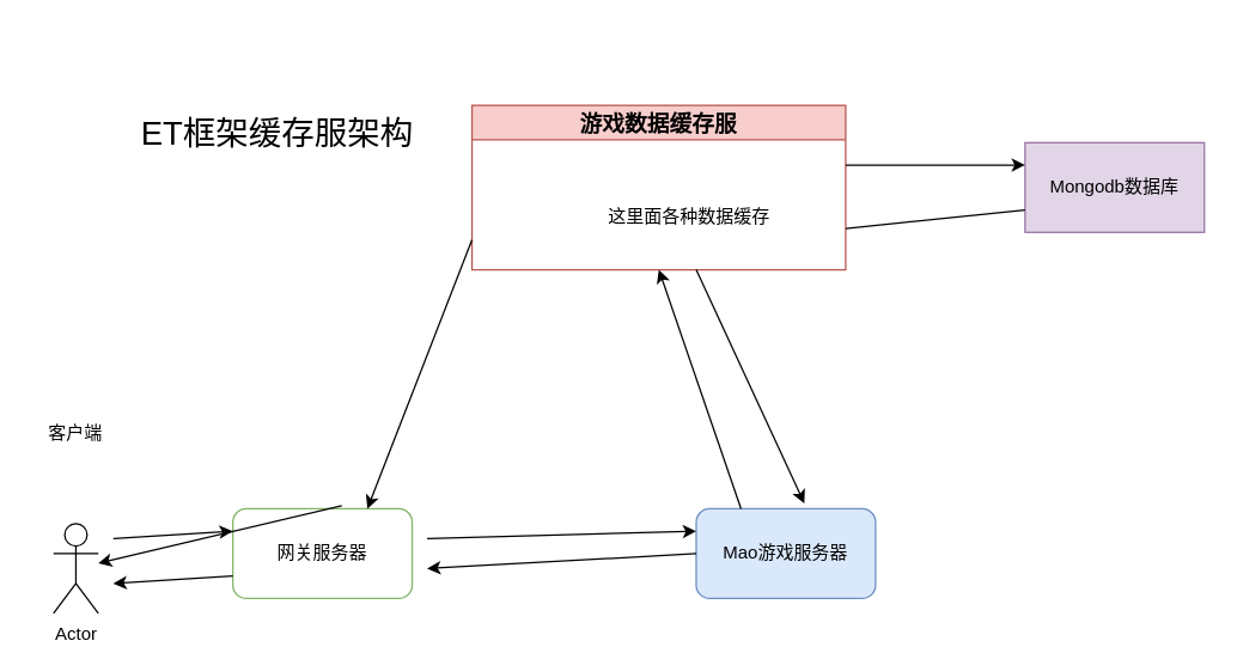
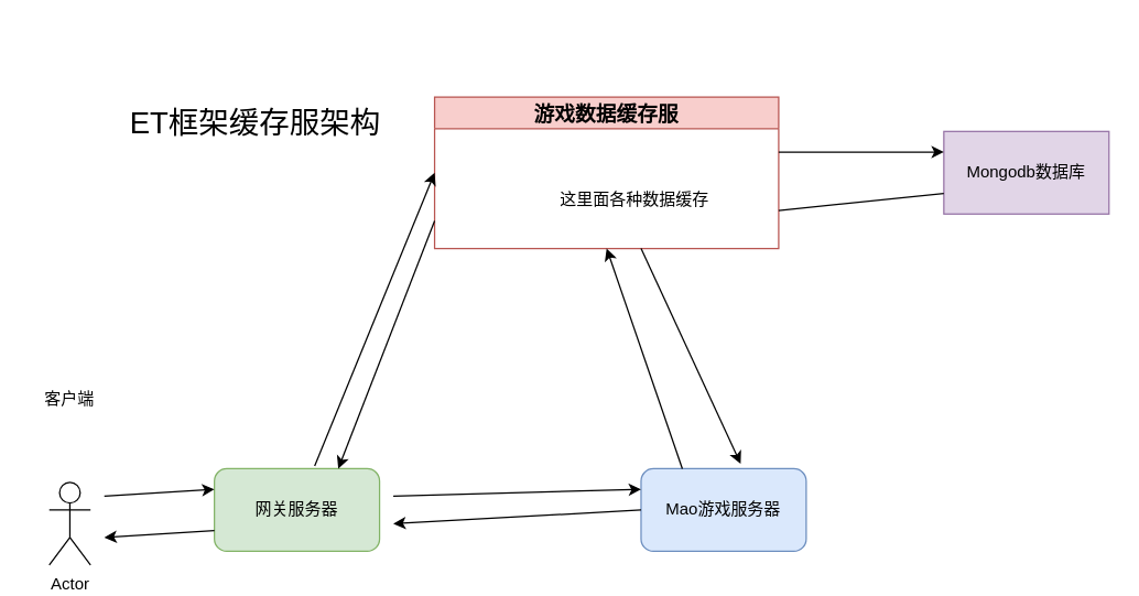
  <mxCell id="0" />
  <mxCell id="1" parent="0" />
  <mxCell id="2" value="ET框架缓存服架构" style="text;html=1;strokeColor=none;fillColor=none;align=center;verticalAlign=middle;whiteSpace=wrap;rounded=0;fontSize=22;" vertex="1" parent="1"><mxGeometry x="55" y="20" width="260" height="140" as="geometry" /></mxCell>
  <mxCell id="3" value="游戏数据缓存服" style="swimlane;fontSize=15;fillColor=#f8cecc;strokeColor=#b85450;" vertex="1" parent="1"><mxGeometry x="315" y="70" width="250" height="110" as="geometry" /></mxCell>
  <mxCell id="4" value="这里面各种数据缓存" style="text;html=1;align=center;verticalAlign=middle;resizable=0;points=[];autosize=1;strokeColor=none;fillColor=none;" vertex="1" parent="3"><mxGeometry x="80" y="60" width="130" height="30" as="geometry" /></mxCell>
- <mxCell id="5" value="网关服务器" style="rounded=1;whiteSpace=wrap;html=1;fillColor=#ffffff;strokeColor=#82b366;" vertex="1" parent="1"><mxGeometry x="155" y="340" width="120" height="60" as="geometry" /></mxCell>
+ <mxCell id="5" value="网关服务器" style="rounded=1;whiteSpace=wrap;html=1;fillColor=#d5e8d4;strokeColor=#82b366;" vertex="1" parent="1"><mxGeometry x="155" y="340" width="120" height="60" as="geometry" /></mxCell>
  <mxCell id="6" value="Actor" style="shape=umlActor;verticalLabelPosition=bottom;verticalAlign=top;html=1;outlineConnect=0;" vertex="1" parent="1"><mxGeometry x="35" y="350" width="30" height="60" as="geometry" /></mxCell>
  <mxCell id="7" value="客户端" style="text;html=1;strokeColor=none;fillColor=none;align=center;verticalAlign=middle;whiteSpace=wrap;rounded=0;" vertex="1" parent="1"><mxGeometry x="20" y="275" width="60" height="30" as="geometry" /></mxCell>
  <mxCell id="8" value="" style="endArrow=classic;html=1;rounded=0;entryX=0;entryY=0.25;entryDx=0;entryDy=0;" edge="1" parent="1" target="5"><mxGeometry width="50" height="50" relative="1" as="geometry"><mxPoint x="75" y="360" as="sourcePoint" /><mxPoint x="445" y="150" as="targetPoint" /></mxGeometry></mxCell>
  <mxCell id="9" value="" style="endArrow=classic;html=1;rounded=0;exitX=0;exitY=0.75;exitDx=0;exitDy=0;" edge="1" parent="1" source="5"><mxGeometry width="50" height="50" relative="1" as="geometry"><mxPoint x="395" y="200" as="sourcePoint" /><mxPoint x="75" y="390" as="targetPoint" /></mxGeometry></mxCell>
  <mxCell id="10" value="Mao游戏服务器" style="rounded=1;whiteSpace=wrap;html=1;fillColor=#dae8fc;strokeColor=#6c8ebf;" vertex="1" parent="1"><mxGeometry x="465" y="340" width="120" height="60" as="geometry" /></mxCell>
  <mxCell id="11" value="" style="endArrow=classic;html=1;rounded=0;entryX=0;entryY=0.25;entryDx=0;entryDy=0;" edge="1" parent="1" target="10"><mxGeometry width="50" height="50" relative="1" as="geometry"><mxPoint x="285" y="360" as="sourcePoint" /><mxPoint x="445" y="150" as="targetPoint" /></mxGeometry></mxCell>
  <mxCell id="12" value="" style="endArrow=classic;html=1;rounded=0;exitX=0;exitY=0.5;exitDx=0;exitDy=0;" edge="1" parent="1" source="10"><mxGeometry width="50" height="50" relative="1" as="geometry"><mxPoint x="395" y="200" as="sourcePoint" /><mxPoint x="285" y="380" as="targetPoint" /></mxGeometry></mxCell>
  <mxCell id="13" value="" style="endArrow=classic;html=1;rounded=0;entryX=0.5;entryY=1;entryDx=0;entryDy=0;" edge="1" parent="1" target="3"><mxGeometry width="50" height="50" relative="1" as="geometry"><mxPoint x="495" y="340" as="sourcePoint" /><mxPoint x="445" y="150" as="targetPoint" /></mxGeometry></mxCell>
  <mxCell id="14" value="" style="endArrow=classic;html=1;rounded=0;entryX=0.603;entryY=-0.06;entryDx=0;entryDy=0;entryPerimeter=0;" edge="1" parent="1" target="10"><mxGeometry width="50" height="50" relative="1" as="geometry"><mxPoint x="465" y="180" as="sourcePoint" /><mxPoint x="445" y="150" as="targetPoint" /></mxGeometry></mxCell>
  <mxCell id="15" value="Mongodb数据库" style="rounded=0;whiteSpace=wrap;html=1;fillColor=#e1d5e7;strokeColor=#9673a6;" vertex="1" parent="1"><mxGeometry x="685" y="95" width="120" height="60" as="geometry" /></mxCell>
  <mxCell id="16" value="" style="endArrow=classic;html=1;rounded=0;entryX=0;entryY=0.25;entryDx=0;entryDy=0;" edge="1" parent="1" target="15"><mxGeometry width="50" height="50" relative="1" as="geometry"><mxPoint x="565" y="110" as="sourcePoint" /><mxPoint x="595" y="160" as="targetPoint" /></mxGeometry></mxCell>
  <mxCell id="17" value="" style="endArrow=none;html=1;rounded=0;entryX=1;entryY=0.75;entryDx=0;entryDy=0;exitX=0;exitY=0.75;exitDx=0;exitDy=0;" edge="1" parent="1" source="15" target="3"><mxGeometry width="50" height="50" relative="1" as="geometry"><mxPoint x="545" y="210" as="sourcePoint" /><mxPoint x="595" y="160" as="targetPoint" /></mxGeometry></mxCell>
- <mxCell id="18" value="" style="endArrow=classic;html=1;rounded=0;exitX=0.607;exitY=-0.033;exitDx=0;exitDy=0;exitPerimeter=0;" edge="1" parent="1" source="5" target="6"><mxGeometry width="50" height="50" relative="1" as="geometry"><mxPoint x="425" y="210" as="sourcePoint" /><mxPoint x="475" y="160" as="targetPoint" /></mxGeometry></mxCell>
+ <mxCell id="18" value="" style="endArrow=classic;html=1;rounded=0;exitX=0.607;exitY=-0.033;exitDx=0;exitDy=0;entryX=0;entryY=0.5;entryDx=0;entryDy=0;exitPerimeter=0;" edge="1" parent="1" source="5" target="3"><mxGeometry width="50" height="50" relative="1" as="geometry"><mxPoint x="425" y="210" as="sourcePoint" /><mxPoint x="475" y="160" as="targetPoint" /></mxGeometry></mxCell>
  <mxCell id="19" value="" style="endArrow=classic;html=1;rounded=0;entryX=0.75;entryY=0;entryDx=0;entryDy=0;" edge="1" parent="1" target="5"><mxGeometry width="50" height="50" relative="1" as="geometry"><mxPoint x="315" y="160" as="sourcePoint" /><mxPoint x="475" y="160" as="targetPoint" /></mxGeometry></mxCell>
